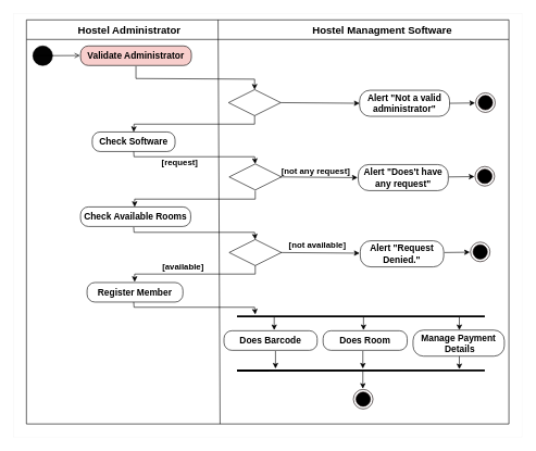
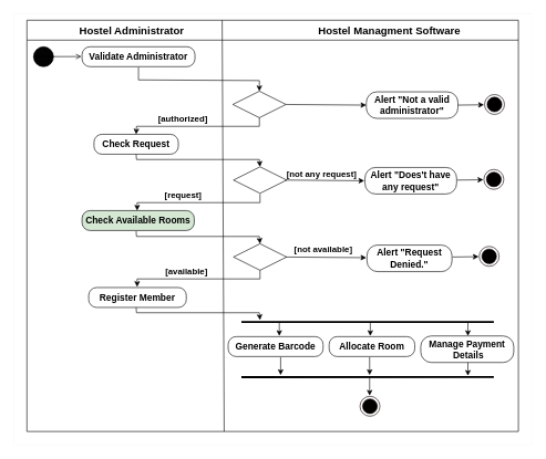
  <mxCell id="0" />
  <mxCell id="1" parent="0" />
  <mxCell id="2" value="" style="rounded=0;whiteSpace=wrap;html=1;strokeColor=#F7F7F7;" vertex="1" parent="1"><mxGeometry x="20" y="20" width="780" height="650" as="geometry" /></mxCell>
  <mxCell id="3" value="" style="swimlane;whiteSpace=wrap;html=1;startSize=30;" vertex="1" parent="1"><mxGeometry x="40" y="30" width="740" height="620" as="geometry" /></mxCell>
  <mxCell id="4" value="&lt;font size=&quot;1&quot; style=&quot;&quot;&gt;&lt;b style=&quot;font-size: 16px;&quot;&gt;Hostel Administrator&lt;/b&gt;&lt;/font&gt;" style="text;html=1;align=center;verticalAlign=middle;whiteSpace=wrap;rounded=0;" vertex="1" parent="3"><mxGeometry x="69" width="178" height="30" as="geometry" /></mxCell>
  <mxCell id="5" value="&lt;font size=&quot;1&quot; style=&quot;&quot;&gt;&lt;b style=&quot;font-size: 16px;&quot;&gt;Hostel Managment Software&lt;/b&gt;&lt;/font&gt;" style="text;html=1;align=center;verticalAlign=middle;whiteSpace=wrap;rounded=0;" vertex="1" parent="3"><mxGeometry x="432" width="228" height="30" as="geometry" /></mxCell>
  <mxCell id="6" value="" style="endArrow=classic;html=1;rounded=0;entryX=0.859;entryY=0.145;entryDx=0;entryDy=0;entryPerimeter=0;" edge="1" parent="3"><mxGeometry width="50" height="50" relative="1" as="geometry"><mxPoint x="649" y="128" as="sourcePoint" /><mxPoint x="688.15" y="127.5" as="targetPoint" /></mxGeometry></mxCell>
  <mxCell id="7" value="" style="ellipse;html=1;shape=endState;fillColor=#000000;strokeColor=#0F0000;" vertex="1" parent="3"><mxGeometry x="689" y="112" width="30" height="30" as="geometry" /></mxCell>
  <mxCell id="8" value="&lt;span style=&quot;font-size: 14px;&quot;&gt;&lt;b&gt;Manage Payment&lt;/b&gt;&lt;/span&gt;&lt;div&gt;&lt;span style=&quot;font-size: 14px;&quot;&gt;&lt;b&gt;&amp;nbsp;Details&lt;/b&gt;&lt;/span&gt;&lt;/div&gt;" style="rounded=1;whiteSpace=wrap;html=1;arcSize=40;" vertex="1" parent="3"><mxGeometry x="593" y="476" width="140" height="40" as="geometry" /></mxCell>
  <mxCell id="9" value="" style="endArrow=classic;html=1;rounded=0;" edge="1" parent="3"><mxGeometry width="50" height="50" relative="1" as="geometry"><mxPoint x="380" y="456" as="sourcePoint" /><mxPoint x="380" y="476" as="targetPoint" /></mxGeometry></mxCell>
  <mxCell id="10" value="" style="endArrow=none;html=1;rounded=0;" edge="1" parent="1"><mxGeometry width="50" height="50" relative="1" as="geometry"><mxPoint x="337" y="650" as="sourcePoint" /><mxPoint x="334" y="30" as="targetPoint" /></mxGeometry></mxCell>
  <mxCell id="11" value="" style="ellipse;html=1;fillColor=#030303;" vertex="1" parent="1"><mxGeometry x="50" y="70" width="30" height="30" as="geometry" /></mxCell>
  <mxCell id="12" value="" style="endArrow=open;html=1;rounded=0;align=center;verticalAlign=top;endFill=0;labelBackgroundColor=none;endSize=6;entryX=0.2;entryY=0.077;entryDx=0;entryDy=0;entryPerimeter=0;" edge="1" parent="1"><mxGeometry relative="1" as="geometry"><mxPoint x="122" y="84.7" as="targetPoint" /><mxPoint x="52" y="85" as="sourcePoint" /></mxGeometry></mxCell>
- <mxCell id="13" value="&lt;font style=&quot;font-size: 14px;&quot;&gt;&lt;b&gt;Validate Administrator&lt;/b&gt;&lt;/font&gt;" style="rounded=1;whiteSpace=wrap;html=1;arcSize=40;fillColor=#f8cecc;" vertex="1" parent="1"><mxGeometry x="123" y="70" width="170" height="30" as="geometry" /></mxCell>
+ <mxCell id="13" value="&lt;font style=&quot;font-size: 14px;&quot;&gt;&lt;b&gt;Validate Administrator&lt;/b&gt;&lt;/font&gt;" style="rounded=1;whiteSpace=wrap;html=1;arcSize=40;" vertex="1" parent="1"><mxGeometry x="123" y="70" width="170" height="30" as="geometry" /></mxCell>
  <mxCell id="14" value="" style="rhombus;whiteSpace=wrap;html=1;" vertex="1" parent="1"><mxGeometry x="350" y="137" width="80" height="40" as="geometry" /></mxCell>
  <mxCell id="15" value="" style="endArrow=classic;html=1;rounded=0;entryX=0.5;entryY=0;entryDx=0;entryDy=0;" edge="1" parent="1" target="14"><mxGeometry width="50" height="50" relative="1" as="geometry"><mxPoint x="208" y="101" as="sourcePoint" /><mxPoint x="338.4" y="141.4" as="targetPoint" /><Array as="points"><mxPoint x="208" y="120" /><mxPoint x="390" y="121" /></Array></mxGeometry></mxCell>
  <mxCell id="16" value="" style="endArrow=classic;html=1;rounded=0;exitX=1;exitY=0.5;exitDx=0;exitDy=0;entryX=0;entryY=0.5;entryDx=0;entryDy=0;" edge="1" parent="1" source="14" target="17"><mxGeometry width="50" height="50" relative="1" as="geometry"><mxPoint x="360" y="350" as="sourcePoint" /><mxPoint x="410" y="300" as="targetPoint" /></mxGeometry></mxCell>
  <mxCell id="17" value="&lt;span style=&quot;font-size: 14px;&quot;&gt;&lt;b&gt;Alert &quot;Not a valid administrator&quot;&lt;/b&gt;&lt;/span&gt;" style="rounded=1;whiteSpace=wrap;html=1;arcSize=40;" vertex="1" parent="1"><mxGeometry x="551" y="138" width="138" height="40" as="geometry" /></mxCell>
- <mxCell id="18" value="&lt;span style=&quot;font-size: 14px;&quot;&gt;&lt;b&gt;Check Software&lt;/b&gt;&lt;/span&gt;" style="rounded=1;whiteSpace=wrap;html=1;arcSize=40;" vertex="1" parent="1"><mxGeometry x="141" y="202" width="127" height="30" as="geometry" /></mxCell>
+ <mxCell id="18" value="&lt;span style=&quot;font-size: 14px;&quot;&gt;&lt;b&gt;Check Request&lt;/b&gt;&lt;/span&gt;" style="rounded=1;whiteSpace=wrap;html=1;arcSize=40;" vertex="1" parent="1"><mxGeometry x="141" y="202" width="127" height="30" as="geometry" /></mxCell>
  <mxCell id="19" value="" style="endArrow=classic;html=1;rounded=0;entryX=0.5;entryY=0;entryDx=0;entryDy=0;exitX=0.5;exitY=1;exitDx=0;exitDy=0;" edge="1" parent="1" source="14" target="18"><mxGeometry width="50" height="50" relative="1" as="geometry"><mxPoint x="340" y="330" as="sourcePoint" /><mxPoint x="390" y="280" as="targetPoint" /><Array as="points"><mxPoint x="390" y="190" /><mxPoint x="205" y="190" /></Array></mxGeometry></mxCell>
+ <mxCell id="20" value="&lt;font style=&quot;font-size: 13px;&quot;&gt;&lt;b&gt;[authorized]&lt;/b&gt;&lt;/font&gt;" style="text;html=1;align=center;verticalAlign=middle;whiteSpace=wrap;rounded=0;" vertex="1" parent="1"><mxGeometry x="230" y="169" width="90" height="20" as="geometry" /></mxCell>
  <mxCell id="21" value="" style="rhombus;whiteSpace=wrap;html=1;" vertex="1" parent="1"><mxGeometry x="351" y="251" width="80" height="40" as="geometry" /></mxCell>
  <mxCell id="22" value="" style="endArrow=classic;html=1;rounded=0;exitX=0.5;exitY=1;exitDx=0;exitDy=0;entryX=0.5;entryY=0;entryDx=0;entryDy=0;" edge="1" parent="1"><mxGeometry width="50" height="50" relative="1" as="geometry"><mxPoint x="204.5" y="232" as="sourcePoint" /><mxPoint x="391" y="251" as="targetPoint" /><Array as="points"><mxPoint x="205" y="240" /><mxPoint x="390" y="240" /></Array></mxGeometry></mxCell>
  <mxCell id="23" value="" style="endArrow=classic;html=1;rounded=0;exitX=1;exitY=0.5;exitDx=0;exitDy=0;entryX=0;entryY=0.5;entryDx=0;entryDy=0;" edge="1" parent="1"><mxGeometry width="50" height="50" relative="1" as="geometry"><mxPoint x="429" y="271" as="sourcePoint" /><mxPoint x="548" y="272" as="targetPoint" /></mxGeometry></mxCell>
  <mxCell id="24" value="&lt;font style=&quot;font-size: 13px;&quot;&gt;&lt;b&gt;[not any request]&lt;/b&gt;&lt;/font&gt;" style="text;html=1;align=center;verticalAlign=middle;whiteSpace=wrap;rounded=0;" vertex="1" parent="1"><mxGeometry x="427" y="251" width="114" height="20" as="geometry" /></mxCell>
  <mxCell id="25" value="&lt;span style=&quot;font-size: 14px;&quot;&gt;&lt;b&gt;Alert &quot;Does't have any request&quot;&lt;/b&gt;&lt;/span&gt;" style="rounded=1;whiteSpace=wrap;html=1;arcSize=40;" vertex="1" parent="1"><mxGeometry x="549" y="252" width="138" height="40" as="geometry" /></mxCell>
  <mxCell id="26" value="" style="endArrow=classic;html=1;rounded=0;entryX=0.859;entryY=0.145;entryDx=0;entryDy=0;entryPerimeter=0;" edge="1" parent="1"><mxGeometry width="50" height="50" relative="1" as="geometry"><mxPoint x="688" y="271" as="sourcePoint" /><mxPoint x="727.15" y="270.5" as="targetPoint" /></mxGeometry></mxCell>
  <mxCell id="27" value="" style="ellipse;html=1;shape=endState;fillColor=#000000;strokeColor=#0F0000;" vertex="1" parent="1"><mxGeometry x="728" y="255" width="30" height="30" as="geometry" /></mxCell>
  <mxCell id="28" value="" style="endArrow=classic;html=1;rounded=0;entryX=0.5;entryY=0;entryDx=0;entryDy=0;exitX=0.5;exitY=1;exitDx=0;exitDy=0;" edge="1" parent="1"><mxGeometry width="50" height="50" relative="1" as="geometry"><mxPoint x="391" y="292" as="sourcePoint" /><mxPoint x="206" y="317" as="targetPoint" /><Array as="points"><mxPoint x="391" y="305" /><mxPoint x="206" y="305" /></Array></mxGeometry></mxCell>
- <mxCell id="29" value="&lt;span style=&quot;font-size: 14px;&quot;&gt;&lt;b&gt;Check Available Rooms&lt;/b&gt;&lt;/span&gt;" style="rounded=1;whiteSpace=wrap;html=1;arcSize=40;" vertex="1" parent="1"><mxGeometry x="123" y="317" width="169" height="30" as="geometry" /></mxCell>
- <mxCell id="30" value="&lt;font style=&quot;font-size: 13px;&quot;&gt;&lt;b&gt;[request]&lt;/b&gt;&lt;/font&gt;" style="text;html=1;align=center;verticalAlign=middle;whiteSpace=wrap;rounded=0;" vertex="1" parent="1"><mxGeometry x="236" y="239" width="79" height="20" as="geometry" /></mxCell>
+ <mxCell id="29" value="&lt;span style=&quot;font-size: 14px;&quot;&gt;&lt;b&gt;Check Available Rooms&lt;/b&gt;&lt;/span&gt;" style="rounded=1;whiteSpace=wrap;html=1;arcSize=40;fillColor=#d5e8d4;" vertex="1" parent="1"><mxGeometry x="123" y="317" width="169" height="30" as="geometry" /></mxCell>
+ <mxCell id="30" value="&lt;font style=&quot;font-size: 13px;&quot;&gt;&lt;b&gt;[request]&lt;/b&gt;&lt;/font&gt;" style="text;html=1;align=center;verticalAlign=middle;whiteSpace=wrap;rounded=0;" vertex="1" parent="1"><mxGeometry x="236" y="284" width="79" height="20" as="geometry" /></mxCell>
  <mxCell id="31" value="" style="endArrow=classic;html=1;rounded=0;exitX=0.5;exitY=1;exitDx=0;exitDy=0;entryX=0.5;entryY=0;entryDx=0;entryDy=0;" edge="1" parent="1"><mxGeometry width="50" height="50" relative="1" as="geometry"><mxPoint x="204.5" y="348" as="sourcePoint" /><mxPoint x="391" y="367" as="targetPoint" /><Array as="points"><mxPoint x="205" y="356" /><mxPoint x="390" y="356" /></Array></mxGeometry></mxCell>
  <mxCell id="32" value="" style="rhombus;whiteSpace=wrap;html=1;" vertex="1" parent="1"><mxGeometry x="351" y="367" width="80" height="40" as="geometry" /></mxCell>
  <mxCell id="33" value="" style="endArrow=classic;html=1;rounded=0;exitX=1;exitY=0.5;exitDx=0;exitDy=0;entryX=0;entryY=0.5;entryDx=0;entryDy=0;" edge="1" parent="1"><mxGeometry width="50" height="50" relative="1" as="geometry"><mxPoint x="430" y="387" as="sourcePoint" /><mxPoint x="551" y="388" as="targetPoint" /></mxGeometry></mxCell>
  <mxCell id="34" value="&lt;span style=&quot;font-size: 13px;&quot;&gt;&lt;b&gt;[not available]&lt;/b&gt;&lt;/span&gt;" style="text;html=1;align=center;verticalAlign=middle;whiteSpace=wrap;rounded=0;" vertex="1" parent="1"><mxGeometry x="435" y="366" width="103" height="20" as="geometry" /></mxCell>
  <mxCell id="35" value="&lt;span style=&quot;font-size: 14px;&quot;&gt;&lt;b&gt;Alert &quot;Request Denied.&quot;&lt;/b&gt;&lt;/span&gt;" style="rounded=1;whiteSpace=wrap;html=1;arcSize=40;" vertex="1" parent="1"><mxGeometry x="552" y="369" width="128" height="40" as="geometry" /></mxCell>
  <mxCell id="36" value="" style="endArrow=classic;html=1;rounded=0;entryX=0.859;entryY=0.145;entryDx=0;entryDy=0;entryPerimeter=0;" edge="1" parent="1"><mxGeometry width="50" height="50" relative="1" as="geometry"><mxPoint x="681" y="387" as="sourcePoint" /><mxPoint x="720.15" y="386.5" as="targetPoint" /></mxGeometry></mxCell>
  <mxCell id="37" value="" style="ellipse;html=1;shape=endState;fillColor=#000000;strokeColor=#0F0000;" vertex="1" parent="1"><mxGeometry x="721" y="371" width="30" height="30" as="geometry" /></mxCell>
  <mxCell id="38" value="" style="endArrow=classic;html=1;rounded=0;entryX=0.5;entryY=0;entryDx=0;entryDy=0;exitX=0.5;exitY=1;exitDx=0;exitDy=0;" edge="1" parent="1"><mxGeometry width="50" height="50" relative="1" as="geometry"><mxPoint x="391" y="407" as="sourcePoint" /><mxPoint x="206" y="432" as="targetPoint" /><Array as="points"><mxPoint x="391" y="420" /><mxPoint x="206" y="420" /></Array></mxGeometry></mxCell>
  <mxCell id="39" value="&lt;span style=&quot;font-size: 14px;&quot;&gt;&lt;b&gt;Register Member&lt;/b&gt;&lt;/span&gt;" style="rounded=1;whiteSpace=wrap;html=1;arcSize=40;" vertex="1" parent="1"><mxGeometry x="133" y="433" width="147" height="30" as="geometry" /></mxCell>
  <mxCell id="40" value="&lt;span style=&quot;font-size: 13px;&quot;&gt;&lt;b&gt;[available]&lt;/b&gt;&lt;/span&gt;" style="text;html=1;align=center;verticalAlign=middle;whiteSpace=wrap;rounded=0;" vertex="1" parent="1"><mxGeometry x="229" y="399" width="103" height="20" as="geometry" /></mxCell>
  <mxCell id="41" value="" style="endArrow=classic;html=1;rounded=0;exitX=0.5;exitY=1;exitDx=0;exitDy=0;entryX=0.5;entryY=0;entryDx=0;entryDy=0;" edge="1" parent="1"><mxGeometry width="50" height="50" relative="1" as="geometry"><mxPoint x="204.5" y="463" as="sourcePoint" /><mxPoint x="391" y="482" as="targetPoint" /><Array as="points"><mxPoint x="205" y="471" /><mxPoint x="390" y="471" /></Array></mxGeometry></mxCell>
  <mxCell id="42" value="" style="endArrow=none;html=1;rounded=0;exitX=0.447;exitY=0.491;exitDx=0;exitDy=0;exitPerimeter=0;strokeWidth=3;" edge="1" parent="1"><mxGeometry width="50" height="50" relative="1" as="geometry"><mxPoint x="362.95" y="485.1" as="sourcePoint" /><mxPoint x="743" y="485" as="targetPoint" /></mxGeometry></mxCell>
- <mxCell id="43" value="&lt;span style=&quot;font-size: 14px;&quot;&gt;&lt;b&gt;Does Barcode&lt;/b&gt;&lt;/span&gt;" style="rounded=1;whiteSpace=wrap;html=1;arcSize=40;" vertex="1" parent="1"><mxGeometry x="343" y="507" width="143" height="30" as="geometry" /></mxCell>
- <mxCell id="44" value="&lt;span style=&quot;font-size: 14px;&quot;&gt;&lt;b&gt;Does Room&lt;/b&gt;&lt;/span&gt;" style="rounded=1;whiteSpace=wrap;html=1;arcSize=40;" vertex="1" parent="1"><mxGeometry x="495" y="507" width="129" height="30" as="geometry" /></mxCell>
+ <mxCell id="43" value="&lt;span style=&quot;font-size: 14px;&quot;&gt;&lt;b&gt;Generate Barcode&lt;/b&gt;&lt;/span&gt;" style="rounded=1;whiteSpace=wrap;html=1;arcSize=40;" vertex="1" parent="1"><mxGeometry x="343" y="507" width="143" height="30" as="geometry" /></mxCell>
+ <mxCell id="44" value="&lt;span style=&quot;font-size: 14px;&quot;&gt;&lt;b&gt;Allocate Room&lt;/b&gt;&lt;/span&gt;" style="rounded=1;whiteSpace=wrap;html=1;arcSize=40;" vertex="1" parent="1"><mxGeometry x="495" y="507" width="129" height="30" as="geometry" /></mxCell>
  <mxCell id="45" value="" style="endArrow=classic;html=1;rounded=0;" edge="1" parent="1"><mxGeometry width="50" height="50" relative="1" as="geometry"><mxPoint x="557" y="486" as="sourcePoint" /><mxPoint x="557" y="506" as="targetPoint" /></mxGeometry></mxCell>
  <mxCell id="46" value="" style="endArrow=classic;html=1;rounded=0;" edge="1" parent="1"><mxGeometry width="50" height="50" relative="1" as="geometry"><mxPoint x="704" y="486" as="sourcePoint" /><mxPoint x="704" y="506" as="targetPoint" /></mxGeometry></mxCell>
  <mxCell id="47" value="" style="endArrow=classic;html=1;rounded=0;" edge="1" parent="1"><mxGeometry width="50" height="50" relative="1" as="geometry"><mxPoint x="556" y="538" as="sourcePoint" /><mxPoint x="556" y="565" as="targetPoint" /></mxGeometry></mxCell>
  <mxCell id="48" value="" style="endArrow=classic;html=1;rounded=0;" edge="1" parent="1"><mxGeometry width="50" height="50" relative="1" as="geometry"><mxPoint x="704" y="546" as="sourcePoint" /><mxPoint x="704" y="566" as="targetPoint" /></mxGeometry></mxCell>
  <mxCell id="49" value="" style="endArrow=none;html=1;rounded=0;exitX=0.447;exitY=0.491;exitDx=0;exitDy=0;exitPerimeter=0;strokeWidth=3;" edge="1" parent="1"><mxGeometry width="50" height="50" relative="1" as="geometry"><mxPoint x="362.95" y="568.1" as="sourcePoint" /><mxPoint x="743" y="568" as="targetPoint" /></mxGeometry></mxCell>
  <mxCell id="50" value="" style="endArrow=classic;html=1;rounded=0;" edge="1" parent="1"><mxGeometry width="50" height="50" relative="1" as="geometry"><mxPoint x="422" y="538" as="sourcePoint" /><mxPoint x="422" y="565" as="targetPoint" /></mxGeometry></mxCell>
  <mxCell id="51" value="" style="endArrow=classic;html=1;rounded=0;" edge="1" parent="1"><mxGeometry width="50" height="50" relative="1" as="geometry"><mxPoint x="556" y="569" as="sourcePoint" /><mxPoint x="556" y="596" as="targetPoint" /></mxGeometry></mxCell>
  <mxCell id="52" value="" style="ellipse;html=1;shape=endState;fillColor=#000000;strokeColor=#0F0000;" vertex="1" parent="1"><mxGeometry x="541.5" y="597" width="30" height="30" as="geometry" /></mxCell>
